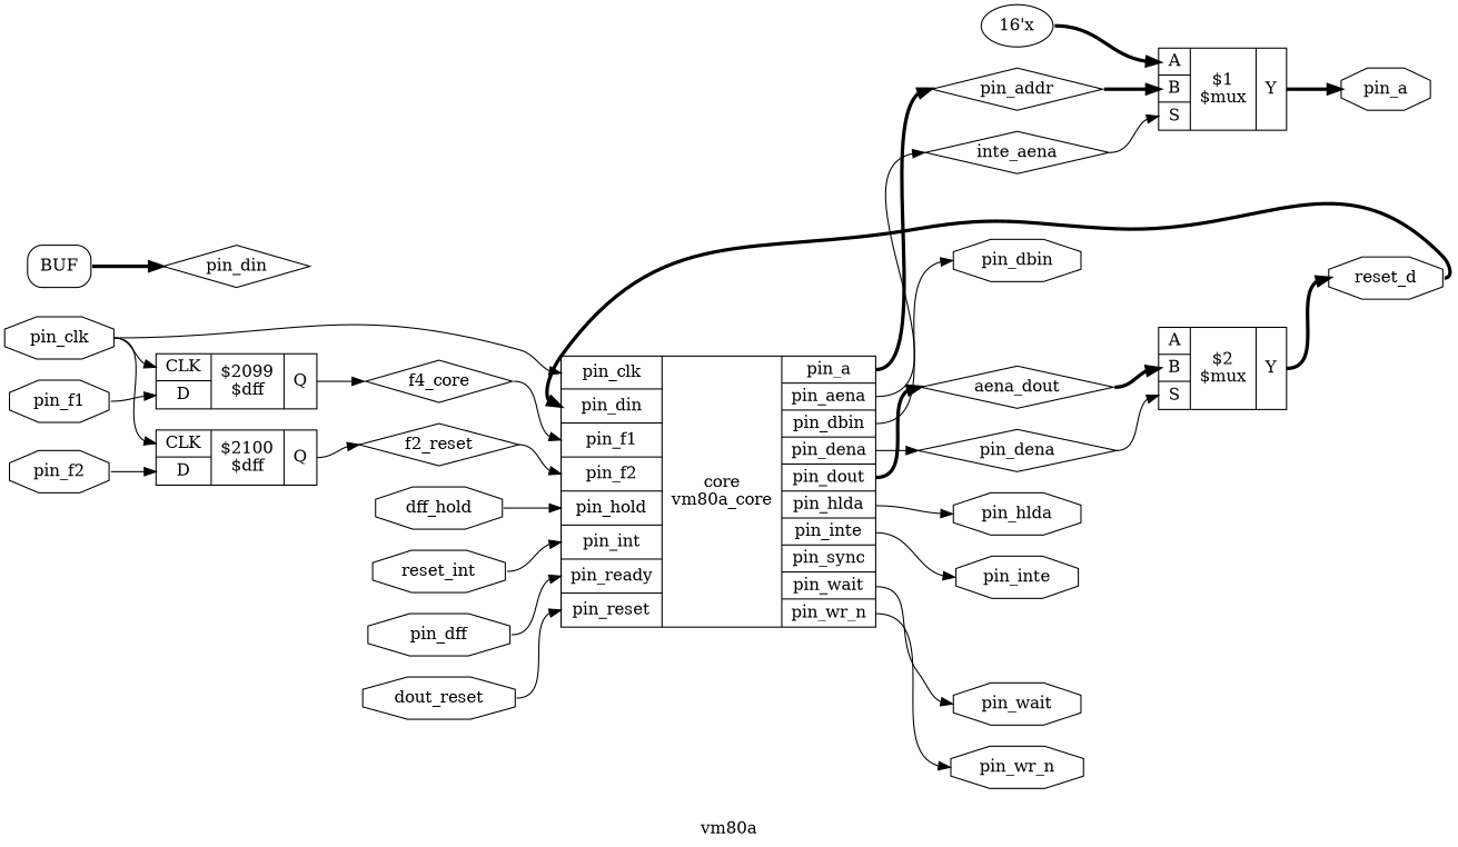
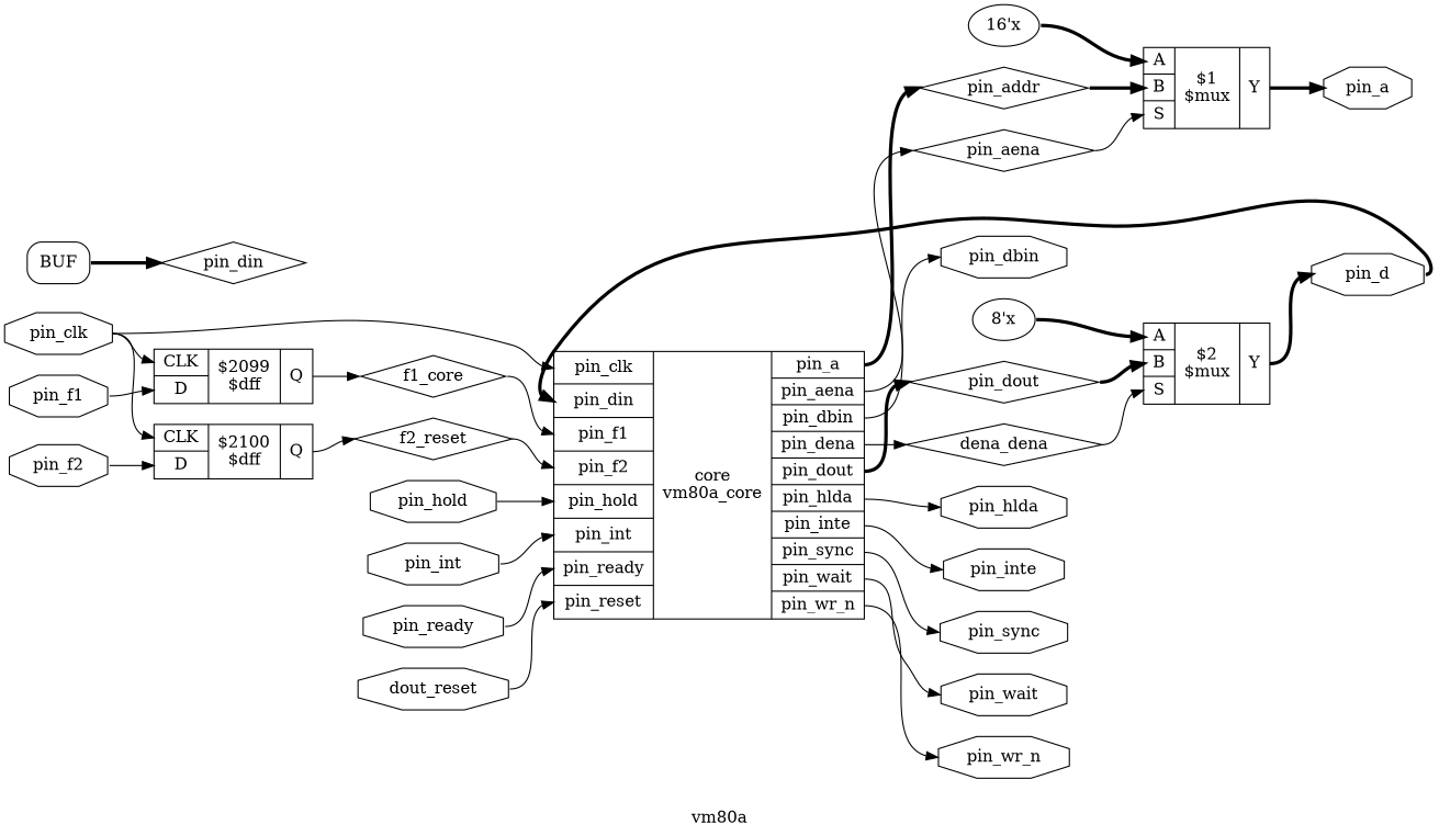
  digraph {
    label=vm80a
    rankdir=LR
    remincross=true
    node [color=black fontcolor=black shape=octagon]
    edge [color=black headport=w tailport=e]
-   n1 [label=f4_core shape=diamond]
+   n1 [label=f1_core shape=diamond]
    n2 [label="{{<p6> pin_clk|<p10> pin_din|<p12> pin_f1|<p13> pin_f2|<p15> pin_hold|<p16> pin_int|<p18> pin_ready|<p19> pin_reset}|core\nvm80a_core|{<p3> pin_a|<p5> pin_aena|<p8> pin_dbin|<p9> pin_dena|<p11> pin_dout|<p14> pin_hlda|<p17> pin_inte|<p20> pin_sync|<p21> pin_wait|<p22> pin_wr_n}}" shape=record color="" fontcolor=""]
    n3 [label=pin_addr shape=diamond]
-   n4 [label=inte_aena shape=diamond]
+   n4 [label=pin_aena shape=diamond]
    n5 [label=pin_dbin]
-   n6 [label=pin_dena shape=diamond]
-   n7 [label=aena_dout shape=diamond]
+   n6 [label=dena_dena shape=diamond]
+   n7 [label=pin_dout shape=diamond]
    n8 [label=pin_hlda]
    n9 [label=pin_inte]
+   n10 [label=pin_sync]
    n11 [label=pin_wait]
    n12 [label=pin_wr_n]
    n13 [label=f2_reset shape=diamond]
    n14 [label=pin_a]
    n15 [label="{{<p28> A|<p29> B|<p30> S}|$1\n$mux|{<p31> Y}}" shape=record color="" fontcolor=""]
    n16 [label=pin_clk]
    n17 [label="{{<p23> CLK|<p24> D}|$2099\n$dff|{<p25> Q}}" shape=record color="" fontcolor=""]
    n18 [label="{{<p23> CLK|<p24> D}|$2100\n$dff|{<p25> Q}}" shape=record color="" fontcolor=""]
-   n19 [label=reset_d]
+   n19 [label=pin_d]
    n20 [label=BUF shape=box style=rounded color="" fontcolor=""]
    n21 [label=pin_din shape=diamond]
    n22 [label="{{<p28> A|<p29> B|<p30> S}|$2\n$mux|{<p31> Y}}" shape=record color="" fontcolor=""]
    n23 [label=pin_f1]
    n24 [label=pin_f2]
-   n25 [label=dff_hold]
-   n26 [label=reset_int]
-   n27 [label=pin_dff]
+   n25 [label=pin_hold]
+   n26 [label=pin_int]
+   n27 [label=pin_ready]
    n28 [label=dout_reset]
    n29 [label="16'x" color="" fontcolor="" shape=""]
+   n30 [label="8'x" color="" fontcolor="" shape=""]
    n1 -> n2 [headport="p12:w"]
    n2 -> n3 [style="setlinewidth(3)" tailport="p3:e"]
    n2 -> n4 [tailport="p5:e"]
    n2 -> n5 [tailport="p8:e"]
    n2 -> n6 [tailport="p9:e"]
    n2 -> n7 [style="setlinewidth(3)" tailport="p11:e"]
    n2 -> n8 [tailport="p14:e"]
    n2 -> n9 [tailport="p17:e"]
+   n2 -> n10 [tailport="p20:e"]
    n2 -> n11 [tailport="p21:e"]
    n2 -> n12 [tailport="p22:e"]
    n3 -> n15 [headport="p29:w" style="setlinewidth(3)"]
    n4 -> n15 [headport="p30:w"]
    n6 -> n22 [headport="p30:w"]
    n7 -> n22 [headport="p29:w" style="setlinewidth(3)"]
    n13 -> n2 [headport="p13:w"]
    n15 -> n14 [style="setlinewidth(3)" tailport="p31:e"]
    n16 -> n2 [headport="p6:w"]
    n16 -> n17 [headport="p23:w"]
    n16 -> n18 [headport="p23:w"]
    n17 -> n1 [tailport="p25:e"]
    n18 -> n13 [tailport="p25:e"]
    n19 -> n2 [headport="p10:w" style="setlinewidth(3)"]
    n20 -> n21 [style="setlinewidth(3)" tailport="e:e"]
    n22 -> n19 [style="setlinewidth(3)" tailport="p31:e"]
    n23 -> n17 [headport="p24:w"]
    n24 -> n18 [headport="p24:w"]
    n25 -> n2 [headport="p15:w"]
    n26 -> n2 [headport="p16:w"]
    n27 -> n2 [headport="p18:w"]
    n28 -> n2 [headport="p19:w"]
    n29 -> n15 [headport="p28:w" style="setlinewidth(3)"]
+   n30 -> n22 [headport="p28:w" style="setlinewidth(3)"]
  }
